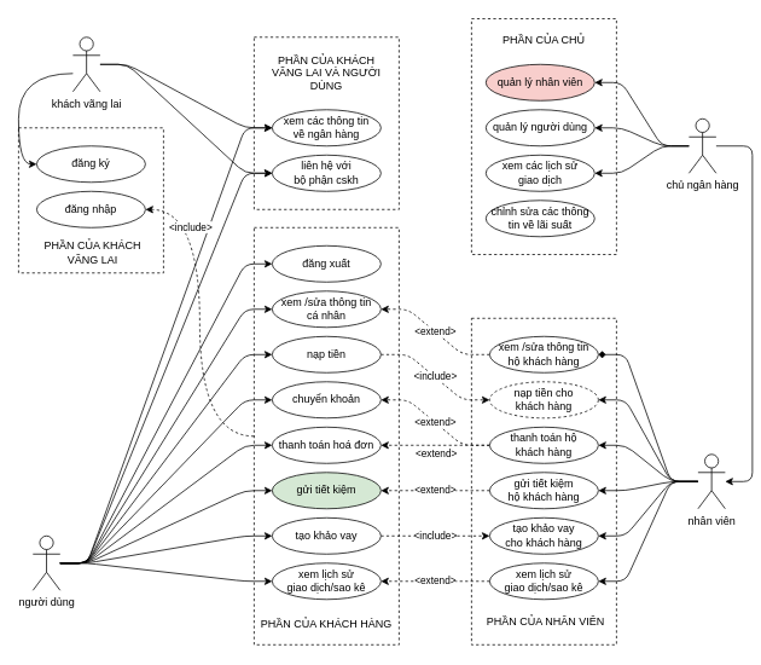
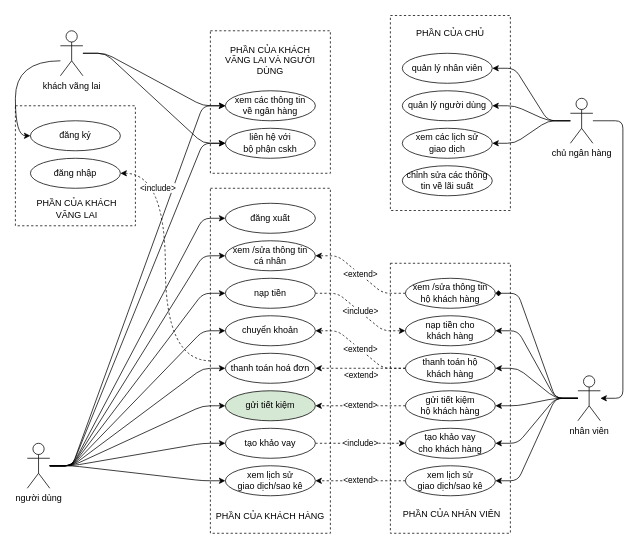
  <mxCell id="0" />
  <mxCell id="1" parent="0" />
  <mxCell id="2" value="" style="group" parent="1" vertex="1" connectable="0"><mxGeometry x="280" y="250.37" width="160" height="460" as="geometry" /></mxCell>
  <mxCell id="3" value="" style="rounded=0;whiteSpace=wrap;html=1;fillColor=none;dashed=1;" parent="2" vertex="1"><mxGeometry width="160" height="460" as="geometry" /></mxCell>
  <mxCell id="4" value="PHẦN CỦA KHÁCH HÀNG" style="text;html=1;strokeColor=none;fillColor=none;align=center;verticalAlign=middle;whiteSpace=wrap;rounded=0;dashed=1;" parent="2" vertex="1"><mxGeometry x="5" y="423.922" width="150" height="27.059" as="geometry" /></mxCell>
  <mxCell id="5" value="" style="group" parent="1" vertex="1" connectable="0"><mxGeometry x="520" y="20" width="160" height="260" as="geometry" /></mxCell>
  <mxCell id="6" value="" style="rounded=0;whiteSpace=wrap;html=1;fillColor=none;dashed=1;" parent="5" vertex="1"><mxGeometry width="160" height="260" as="geometry" /></mxCell>
  <mxCell id="7" value="PHẦN CỦA CHỦ" style="text;html=1;strokeColor=none;fillColor=none;align=center;verticalAlign=middle;whiteSpace=wrap;rounded=0;dashed=1;" parent="5" vertex="1"><mxGeometry x="10.0" y="10.0" width="140" height="28.889" as="geometry" /></mxCell>
  <mxCell id="8" value="" style="group" parent="1" vertex="1" connectable="0"><mxGeometry x="520" y="350.37" width="160" height="360" as="geometry" /></mxCell>
  <mxCell id="9" value="" style="rounded=0;whiteSpace=wrap;html=1;fillColor=none;dashed=1;" parent="8" vertex="1"><mxGeometry width="160" height="360" as="geometry" /></mxCell>
  <mxCell id="10" value="PHẦN CỦA NHÂN VIÊN" style="text;html=1;strokeColor=none;fillColor=none;align=center;verticalAlign=middle;whiteSpace=wrap;rounded=0;dashed=1;" parent="8" vertex="1"><mxGeometry x="12.18" y="320" width="140" height="30" as="geometry" /></mxCell>
  <mxCell id="11" style="edgeStyle=entityRelationEdgeStyle;html=1;" parent="1" source="14" target="71" edge="1"><mxGeometry relative="1" as="geometry" /></mxCell>
  <mxCell id="12" style="edgeStyle=entityRelationEdgeStyle;html=1;entryX=0;entryY=0.5;entryDx=0;entryDy=0;" parent="1" source="14" target="70" edge="1"><mxGeometry relative="1" as="geometry" /></mxCell>
  <mxCell id="13" style="edgeStyle=orthogonalEdgeStyle;html=1;entryX=0;entryY=0.5;entryDx=0;entryDy=0;curved=1;" parent="1" source="14" target="68" edge="1"><mxGeometry relative="1" as="geometry"><Array as="points"><mxPoint x="20.04" y="80.37" /><mxPoint x="20.04" y="180.37" /></Array></mxGeometry></mxCell>
  <mxCell id="14" value="khách vãng lai" style="shape=umlActor;verticalLabelPosition=bottom;verticalAlign=top;html=1;outlineConnect=0;" parent="1" vertex="1"><mxGeometry x="80.04" y="40.37" width="30" height="60" as="geometry" /></mxCell>
  <mxCell id="15" style="edgeStyle=entityRelationEdgeStyle;html=1;entryX=0;entryY=0.5;entryDx=0;entryDy=0;" parent="1" source="25" target="31" edge="1"><mxGeometry relative="1" as="geometry" /></mxCell>
  <mxCell id="16" style="edgeStyle=entityRelationEdgeStyle;html=1;entryX=0;entryY=0.5;entryDx=0;entryDy=0;" parent="1" source="25" target="27" edge="1"><mxGeometry relative="1" as="geometry" /></mxCell>
  <mxCell id="17" style="edgeStyle=entityRelationEdgeStyle;html=1;" parent="1" source="25" target="28" edge="1"><mxGeometry relative="1" as="geometry" /></mxCell>
  <mxCell id="18" style="edgeStyle=entityRelationEdgeStyle;html=1;" parent="1" source="25" target="29" edge="1"><mxGeometry relative="1" as="geometry" /></mxCell>
  <mxCell id="19" style="edgeStyle=entityRelationEdgeStyle;html=1;entryX=0;entryY=0.5;entryDx=0;entryDy=0;" parent="1" source="25" target="30" edge="1"><mxGeometry relative="1" as="geometry" /></mxCell>
  <mxCell id="20" style="edgeStyle=entityRelationEdgeStyle;html=1;entryX=0;entryY=0.5;entryDx=0;entryDy=0;" parent="1" source="25" target="40" edge="1"><mxGeometry relative="1" as="geometry" /></mxCell>
  <mxCell id="21" style="edgeStyle=entityRelationEdgeStyle;html=1;entryX=0;entryY=0.5;entryDx=0;entryDy=0;" parent="1" source="25" target="41" edge="1"><mxGeometry relative="1" as="geometry" /></mxCell>
  <mxCell id="22" style="edgeStyle=entityRelationEdgeStyle;html=1;" parent="1" source="25" target="70" edge="1"><mxGeometry relative="1" as="geometry" /></mxCell>
  <mxCell id="23" style="edgeStyle=entityRelationEdgeStyle;html=1;" parent="1" source="25" target="71" edge="1"><mxGeometry relative="1" as="geometry" /></mxCell>
  <mxCell id="24" style="edgeStyle=entityRelationEdgeStyle;html=1;entryX=0;entryY=0.5;entryDx=0;entryDy=0;" parent="1" source="25" target="72" edge="1"><mxGeometry relative="1" as="geometry" /></mxCell>
  <mxCell id="25" value="người dùng" style="shape=umlActor;verticalLabelPosition=bottom;verticalAlign=top;html=1;outlineConnect=0;" parent="1" vertex="1"><mxGeometry x="35.88" y="590.37" width="30" height="60" as="geometry" /></mxCell>
  <mxCell id="26" value="&amp;lt;include&amp;gt;" style="edgeStyle=entityRelationEdgeStyle;html=1;entryX=0;entryY=0.5;entryDx=0;entryDy=0;dashed=1;" parent="1" source="27" target="44" edge="1"><mxGeometry relative="1" as="geometry" /></mxCell>
  <mxCell id="27" value="nạp tiền" style="ellipse;whiteSpace=wrap;html=1;" parent="1" vertex="1"><mxGeometry x="300" y="370.37" width="120" height="40" as="geometry" /></mxCell>
  <mxCell id="28" value="chuyển khoản" style="ellipse;whiteSpace=wrap;html=1;" parent="1" vertex="1"><mxGeometry x="300" y="420.37" width="120" height="40" as="geometry" /></mxCell>
  <mxCell id="29" value="thanh toán hoá đơn" style="ellipse;whiteSpace=wrap;html=1;" parent="1" vertex="1"><mxGeometry x="300" y="470.37" width="120" height="40" as="geometry" /></mxCell>
  <mxCell id="30" value="gửi tiết kiệm" style="ellipse;whiteSpace=wrap;html=1;fillColor=#d5e8d4;" parent="1" vertex="1"><mxGeometry x="300" y="520.37" width="120" height="40" as="geometry" /></mxCell>
  <mxCell id="31" value="xem /sửa thông tin&lt;br&gt;cá nhân" style="ellipse;whiteSpace=wrap;html=1;" parent="1" vertex="1"><mxGeometry x="300" y="320.37" width="120" height="40" as="geometry" /></mxCell>
  <mxCell id="32" style="edgeStyle=entityRelationEdgeStyle;html=1;entryX=1;entryY=0.5;entryDx=0;entryDy=0;endArrow=diamond;" parent="1" source="38" target="43" edge="1"><mxGeometry relative="1" as="geometry" /></mxCell>
  <mxCell id="33" style="edgeStyle=entityRelationEdgeStyle;html=1;entryX=1;entryY=0.5;entryDx=0;entryDy=0;" parent="1" source="38" target="44" edge="1"><mxGeometry relative="1" as="geometry" /></mxCell>
  <mxCell id="34" style="edgeStyle=entityRelationEdgeStyle;html=1;entryX=1;entryY=0.5;entryDx=0;entryDy=0;" parent="1" source="38" target="47" edge="1"><mxGeometry relative="1" as="geometry" /></mxCell>
  <mxCell id="35" style="edgeStyle=entityRelationEdgeStyle;html=1;entryX=1;entryY=0.5;entryDx=0;entryDy=0;" parent="1" source="38" target="49" edge="1"><mxGeometry relative="1" as="geometry" /></mxCell>
  <mxCell id="36" style="edgeStyle=entityRelationEdgeStyle;html=1;entryX=1;entryY=0.5;entryDx=0;entryDy=0;" parent="1" source="38" target="50" edge="1"><mxGeometry relative="1" as="geometry" /></mxCell>
  <mxCell id="37" style="edgeStyle=entityRelationEdgeStyle;html=1;entryX=1;entryY=0.5;entryDx=0;entryDy=0;" parent="1" source="38" target="52" edge="1"><mxGeometry relative="1" as="geometry" /></mxCell>
  <mxCell id="38" value="nhân viên" style="shape=umlActor;verticalLabelPosition=bottom;verticalAlign=top;html=1;outlineConnect=0;" parent="1" vertex="1"><mxGeometry x="770" y="500.37" width="30" height="60" as="geometry" /></mxCell>
  <mxCell id="39" value="&amp;lt;include&amp;gt;" style="edgeStyle=entityRelationEdgeStyle;html=1;entryX=0;entryY=0.5;entryDx=0;entryDy=0;dashed=1;" parent="1" source="40" target="50" edge="1"><mxGeometry relative="1" as="geometry" /></mxCell>
  <mxCell id="40" value="tạo khảo vay" style="ellipse;whiteSpace=wrap;html=1;" parent="1" vertex="1"><mxGeometry x="300" y="570.37" width="120" height="40" as="geometry" /></mxCell>
  <mxCell id="41" value="xem lịch sử&lt;br&gt;giao dịch/sao kê" style="ellipse;whiteSpace=wrap;html=1;" parent="1" vertex="1"><mxGeometry x="300" y="620.37" width="120" height="40" as="geometry" /></mxCell>
  <mxCell id="42" value="&amp;lt;extend&amp;gt;" style="edgeStyle=entityRelationEdgeStyle;html=1;dashed=1;" parent="1" source="43" target="31" edge="1"><mxGeometry relative="1" as="geometry" /></mxCell>
  <mxCell id="43" value="xem /sửa thông tin&lt;br&gt;hộ khách hàng" style="ellipse;whiteSpace=wrap;html=1;" parent="1" vertex="1"><mxGeometry x="540" y="370.37" width="120" height="40" as="geometry" /></mxCell>
- <mxCell id="44" value="nạp tiền cho&lt;br&gt;khách hàng" style="ellipse;whiteSpace=wrap;html=1;dashed=1;" parent="1" vertex="1"><mxGeometry x="540" y="420.37" width="120" height="40" as="geometry" /></mxCell>
+ <mxCell id="44" value="nạp tiền cho&lt;br&gt;khách hàng" style="ellipse;whiteSpace=wrap;html=1;" parent="1" vertex="1"><mxGeometry x="540" y="420.37" width="120" height="40" as="geometry" /></mxCell>
  <mxCell id="45" value="&amp;lt;extend&amp;gt;" style="edgeStyle=entityRelationEdgeStyle;html=1;entryX=1;entryY=0.5;entryDx=0;entryDy=0;dashed=1;" parent="1" source="47" target="28" edge="1"><mxGeometry relative="1" as="geometry" /></mxCell>
  <mxCell id="46" value="&amp;lt;extend&amp;gt;" style="edgeStyle=entityRelationEdgeStyle;html=1;entryX=1;entryY=0.5;entryDx=0;entryDy=0;dashed=1;" parent="1" source="47" target="29" edge="1"><mxGeometry x="-0.018" y="10" relative="1" as="geometry"><mxPoint as="offset" /></mxGeometry></mxCell>
  <mxCell id="47" value="thanh toán hộ&lt;br&gt;khách hàng" style="ellipse;whiteSpace=wrap;html=1;" parent="1" vertex="1"><mxGeometry x="540" y="470.37" width="120" height="40" as="geometry" /></mxCell>
  <mxCell id="48" value="&amp;lt;extend&amp;gt;" style="edgeStyle=entityRelationEdgeStyle;html=1;entryX=1;entryY=0.5;entryDx=0;entryDy=0;dashed=1;" parent="1" source="49" target="30" edge="1"><mxGeometry relative="1" as="geometry" /></mxCell>
  <mxCell id="49" value="gửi tiết kiệm&lt;br&gt;hộ khách hàng" style="ellipse;whiteSpace=wrap;html=1;" parent="1" vertex="1"><mxGeometry x="540" y="520.37" width="120" height="40" as="geometry" /></mxCell>
  <mxCell id="50" value="tạo khảo vay&lt;br&gt;cho khách hàng" style="ellipse;whiteSpace=wrap;html=1;" parent="1" vertex="1"><mxGeometry x="540" y="570.37" width="120" height="40" as="geometry" /></mxCell>
  <mxCell id="51" value="&amp;lt;extend&amp;gt;" style="edgeStyle=none;html=1;dashed=1;" parent="1" source="52" target="41" edge="1"><mxGeometry relative="1" as="geometry" /></mxCell>
  <mxCell id="52" value="xem lịch sử &lt;br&gt;giao dịch/sao kê" style="ellipse;whiteSpace=wrap;html=1;" parent="1" vertex="1"><mxGeometry x="540" y="620.37" width="120" height="40" as="geometry" /></mxCell>
  <mxCell id="53" style="edgeStyle=entityRelationEdgeStyle;html=1;entryX=1;entryY=0.5;entryDx=0;entryDy=0;" parent="1" source="60" target="64" edge="1"><mxGeometry relative="1" as="geometry" /></mxCell>
  <mxCell id="54" style="edgeStyle=entityRelationEdgeStyle;html=1;entryX=1;entryY=0.5;entryDx=0;entryDy=0;" parent="1" source="60" target="65" edge="1"><mxGeometry relative="1" as="geometry" /></mxCell>
  <mxCell id="55" value="" style="group" parent="1" vertex="1" connectable="0"><mxGeometry x="20.04" y="140.37" width="160" height="160" as="geometry" /></mxCell>
  <mxCell id="56" value="" style="rounded=0;whiteSpace=wrap;html=1;fillColor=none;dashed=1;" parent="55" vertex="1"><mxGeometry width="160" height="160" as="geometry" /></mxCell>
  <mxCell id="57" value="PHẦN CỦA KHÁCH VÃNG LAI" style="text;html=1;strokeColor=none;fillColor=none;align=center;verticalAlign=middle;whiteSpace=wrap;rounded=0;dashed=1;" parent="55" vertex="1"><mxGeometry x="12.18" y="120" width="140" height="35.56" as="geometry" /></mxCell>
  <mxCell id="58" style="edgeStyle=entityRelationEdgeStyle;html=1;entryX=1;entryY=0.5;entryDx=0;entryDy=0;" parent="1" source="60" target="66" edge="1"><mxGeometry relative="1" as="geometry" /></mxCell>
  <mxCell id="59" style="edgeStyle=entityRelationEdgeStyle;html=1;" parent="1" source="60" target="38" edge="1"><mxGeometry relative="1" as="geometry" /></mxCell>
  <mxCell id="60" value="chủ ngân hàng" style="shape=umlActor;verticalLabelPosition=bottom;verticalAlign=top;html=1;outlineConnect=0;" parent="1" vertex="1"><mxGeometry x="760" y="130.37" width="30" height="60" as="geometry" /></mxCell>
  <mxCell id="61" value="" style="group" parent="1" vertex="1" connectable="0"><mxGeometry x="280" y="40.37" width="160" height="190" as="geometry" /></mxCell>
  <mxCell id="62" value="" style="rounded=0;whiteSpace=wrap;html=1;fillColor=none;dashed=1;" parent="61" vertex="1"><mxGeometry width="160" height="190" as="geometry" /></mxCell>
  <mxCell id="63" value="PHẦN CỦA KHÁCH VÃNG LAI VÀ NGƯỜI DÙNG" style="text;html=1;strokeColor=none;fillColor=none;align=center;verticalAlign=middle;whiteSpace=wrap;rounded=0;dashed=1;" parent="61" vertex="1"><mxGeometry x="10" y="11.869" width="140" height="55.189" as="geometry" /></mxCell>
- <mxCell id="64" value="quản lý nhân viên" style="ellipse;whiteSpace=wrap;html=1;fillColor=#f8cecc;" parent="1" vertex="1"><mxGeometry x="535.88" y="70.37" width="120" height="40" as="geometry" /></mxCell>
+ <mxCell id="64" value="quản lý nhân viên" style="ellipse;whiteSpace=wrap;html=1;" parent="1" vertex="1"><mxGeometry x="535.88" y="70.37" width="120" height="40" as="geometry" /></mxCell>
  <mxCell id="65" value="quản lý người dùng" style="ellipse;whiteSpace=wrap;html=1;" parent="1" vertex="1"><mxGeometry x="535.88" y="120.37" width="120" height="40" as="geometry" /></mxCell>
  <mxCell id="66" value="xem các lịch sử&lt;br&gt;giao dịch" style="ellipse;whiteSpace=wrap;html=1;" parent="1" vertex="1"><mxGeometry x="535.88" y="170.37" width="120" height="40" as="geometry" /></mxCell>
  <mxCell id="67" value="chỉnh sửa các thông&lt;br&gt;tin về lãi suất" style="ellipse;whiteSpace=wrap;html=1;" parent="1" vertex="1"><mxGeometry x="535.88" y="220.37" width="120" height="40" as="geometry" /></mxCell>
  <mxCell id="68" value="đăng ký" style="ellipse;whiteSpace=wrap;html=1;" parent="1" vertex="1"><mxGeometry x="40.04" y="160.37" width="120" height="40" as="geometry" /></mxCell>
  <mxCell id="69" value="đăng nhập" style="ellipse;whiteSpace=wrap;html=1;" parent="1" vertex="1"><mxGeometry x="40.04" y="210.37" width="120" height="40" as="geometry" /></mxCell>
  <mxCell id="70" value="liên hệ với&lt;br&gt;bộ phận cskh" style="ellipse;whiteSpace=wrap;html=1;" parent="1" vertex="1"><mxGeometry x="300" y="170.37" width="120" height="40" as="geometry" /></mxCell>
  <mxCell id="71" value="xem các thông tin&lt;br&gt;về ngân hàng" style="ellipse;whiteSpace=wrap;html=1;" parent="1" vertex="1"><mxGeometry x="300" y="120.37" width="120" height="40" as="geometry" /></mxCell>
  <mxCell id="72" value="đăng xuất" style="ellipse;whiteSpace=wrap;html=1;" parent="1" vertex="1"><mxGeometry x="300" y="270.37" width="120" height="40" as="geometry" /></mxCell>
  <mxCell id="73" value="&amp;lt;include&amp;gt;" style="edgeStyle=orthogonalEdgeStyle;curved=1;html=1;dashed=1;" parent="1" source="3" target="69" edge="1"><mxGeometry x="0.57" y="10" relative="1" as="geometry"><mxPoint as="offset" /></mxGeometry></mxCell>
